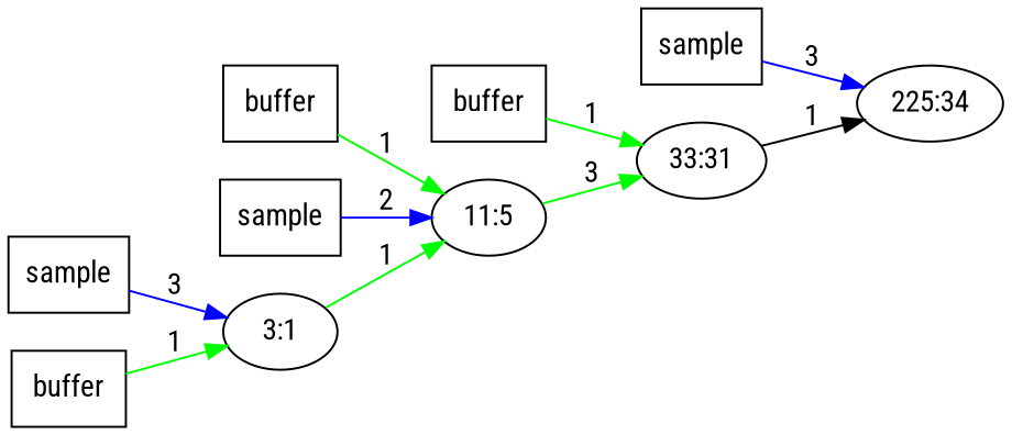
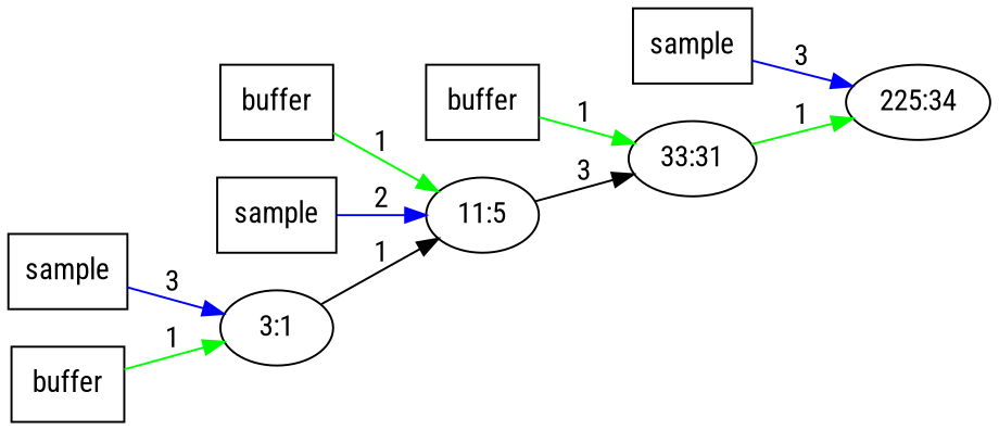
  digraph {
    fontname="Roboto Condensed"
    rankdir=LR
    node [fontname="Roboto Condensed" shape=box]
    edge [color=blue fontname="Roboto Condensed"]
    n1 [label=sample]
    n2 [label="225:34" shape=""]
    n3 [label=buffer]
    n4 [label="33:31" shape=""]
    n5 [label=buffer]
    n6 [label="11:5" shape=""]
    n7 [label=sample]
    n8 [label="3:1" shape=""]
    n9 [label=sample]
    n10 [label=buffer]
    n1 -> n2 [label=3]
    n3 -> n4 [color=green label=1]
-   n4 -> n2 [color=black label=1]
+   n4 -> n2 [color=green label=1]
    n5 -> n6 [color=green label=1]
-   n6 -> n4 [color=green label=3]
+   n6 -> n4 [color=black label=3]
    n7 -> n6 [label=2]
-   n8 -> n6 [color=green label=1]
+   n8 -> n6 [color=black label=1]
    n9 -> n8 [label=3]
    n10 -> n8 [color=green label=1]
  }
